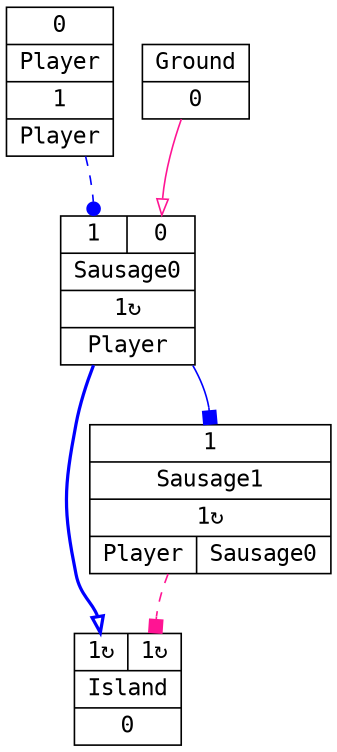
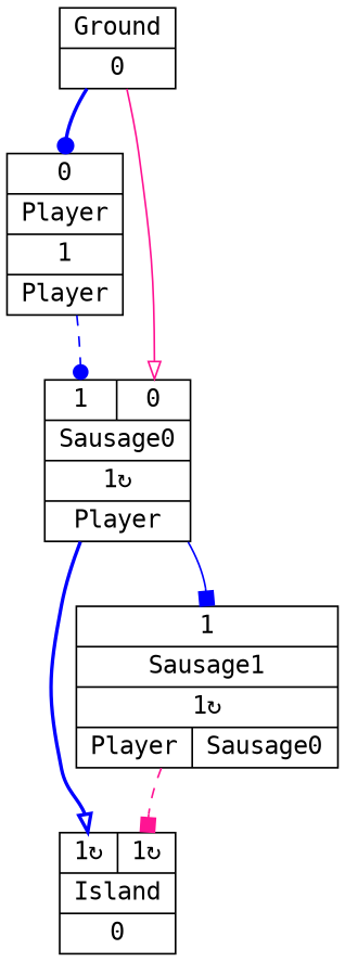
  digraph {
    fontname="DejaVu Sans Mono"
    node [shape=record fontname="DejaVu Sans Mono"]
    edge [headport=GroundP color=blue style=dashed arrowhead=dot fontname="DejaVu Sans Mono"]
    n1 [label="{{<GroundP>0}|{Player}|<PlayerOUT>1|{Player}}"]
    n2 [label="{{<Player>1|<GroundP>0}|{Sausage0}|<Sausage0OUT>1&#8635;|{Player}}"]
    n3 [label="{{Ground}|<GroundOUT>0}"]
    n4 [label="{{<Sausage0P>1&#8635;|<Sausage1P>1&#8635;}|{Island}|<IslandOUT>0}"]
    n5 [label="{{<Sausage0>1}|{Sausage1}|<Sausage1OUT>1&#8635;|{Player|Sausage0}}"]
    n1 -> n2 [headport=Player]
    n2 -> n4 [headport=Sausage0P style=bold arrowhead=onormal]
    n2 -> n5 [headport=Sausage0 style=solid arrowhead=box]
+   n3 -> n1 [style=bold]
    n3 -> n2 [style=solid color=deeppink arrowhead=onormal]
    n5 -> n4 [headport=Sausage1P color=deeppink arrowhead=box]
  }
